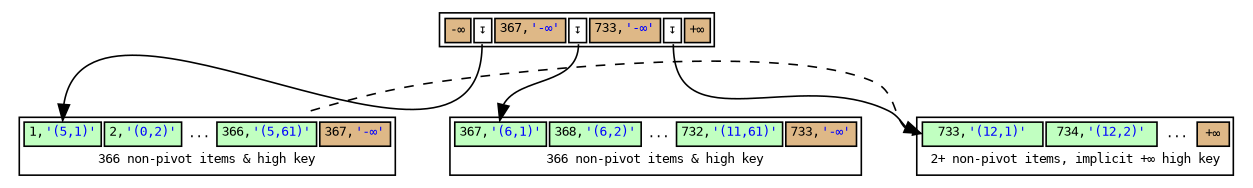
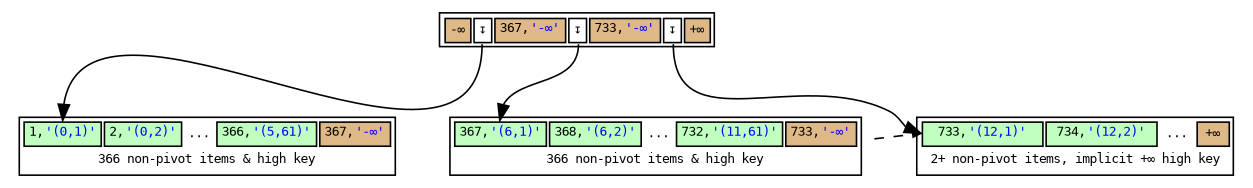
  digraph {
    fontname=monospace
    node [fontname=monospace fontsize=8 shape=none]
    edge [headport=t0 tailport=d1]
    n1 [height=.1 label=<<table>                     <tr>                         <td bgcolor='burlywood' port="s0">-&infin;</td>                         <td bgcolor='white' port="d0">&#8615;</td>                         <td bgcolor='burlywood' port="s1">367,<font color="blue">'-&infin;'</font></td>                         <td bgcolor='white' port="d1">&#8615;</td>                         <td bgcolor='burlywood' port="s2">733,<font color="blue">'-&infin;'</font></td>                         <td bgcolor='white' port="d2">&#8615;</td>                         <td bgcolor='burlywood' port="hk">+&infin;</td>                     </tr>                 </table>                >]
-   n2 [height=.1 label=<<table>                     <tr>                         <td bgcolor='darkseagreen1' port="t0">1,<font color="blue">'(5,1)'</font></td>                         <td bgcolor='darkseagreen1' port="t1">2,<font color="blue">'(0,2)'</font></td>                         <td border="0" bgcolor='white' port="t2">...</td>                         <td bgcolor='darkseagreen1' port="t1">366,<font color="blue">'(5,61)'</font></td>                         <td bgcolor='burlywood' port="hk">367,<font color="blue">'-&infin;'</font></td>                     </tr>                     <tr>                         <td colspan="5" border="0" bgcolor='white'>366 non-pivot items &amp; high key</td>                     </tr>                 </table>                >]
+   n2 [height=.1 label=<<table>                     <tr>                         <td bgcolor='darkseagreen1' port="t0">1,<font color="blue">'(0,1)'</font></td>                         <td bgcolor='darkseagreen1' port="t1">2,<font color="blue">'(0,2)'</font></td>                         <td border="0" bgcolor='white' port="t2">...</td>                         <td bgcolor='darkseagreen1' port="t1">366,<font color="blue">'(5,61)'</font></td>                         <td bgcolor='burlywood' port="hk">367,<font color="blue">'-&infin;'</font></td>                     </tr>                     <tr>                         <td colspan="5" border="0" bgcolor='white'>366 non-pivot items &amp; high key</td>                     </tr>                 </table>                >]
    n3 [height=.1 label=<<table>                     <tr>                         <td bgcolor='darkseagreen1' port="t0">367,<font color="blue">'(6,1)'</font></td>                         <td bgcolor='darkseagreen1' port="t1">368,<font color="blue">'(6,2)'</font></td>                         <td border="0" bgcolor='white' port="t2">...</td>                         <td bgcolor='darkseagreen1' port="t3">732,<font color="blue">'(11,61)'</font></td>                         <td bgcolor='burlywood' port="hk">733,<font color="blue">'-&infin;'</font></td>                     </tr>                     <tr>                         <td colspan="5" border="0" bgcolor='white'>366 non-pivot items &amp; high key</td>                     </tr>                 </table>                >]
    n4 [height=.1 label=<<table>                     <tr>                         <td bgcolor='darkseagreen1' port="t0">733,<font color="blue">'(12,1)'</font></td>                         <td bgcolor='darkseagreen1' port="t1">734,<font color="blue">'(12,2)'</font></td>                         <td border="0" bgcolor='white' port="t2">...</td>                         <td bgcolor='burlywood' port="hk">+&infin;</td>                     </tr>                     <tr>                         <td colspan="4" border="0" bgcolor='white'>2+ non-pivot items, implicit +&infin; high key</td>                     </tr>                 </table>                >]
    n1 -> n2 [tailport=d0]
    n1 -> n3
    n1 -> n3 [headport=t2 style=invis]
    n1 -> n4 [tailport=d2]
-   n2 -> n4 [arrowsize=0.5 color=black constraint=false style=dashed tailport=""]
+   n3 -> n4 [arrowsize=0.5 color=black constraint=false style=dashed tailport=""]
  }
